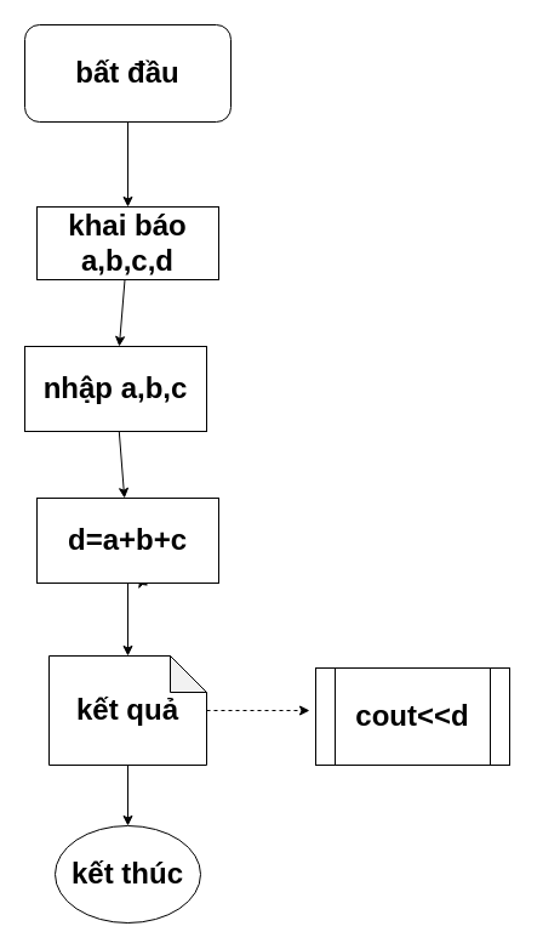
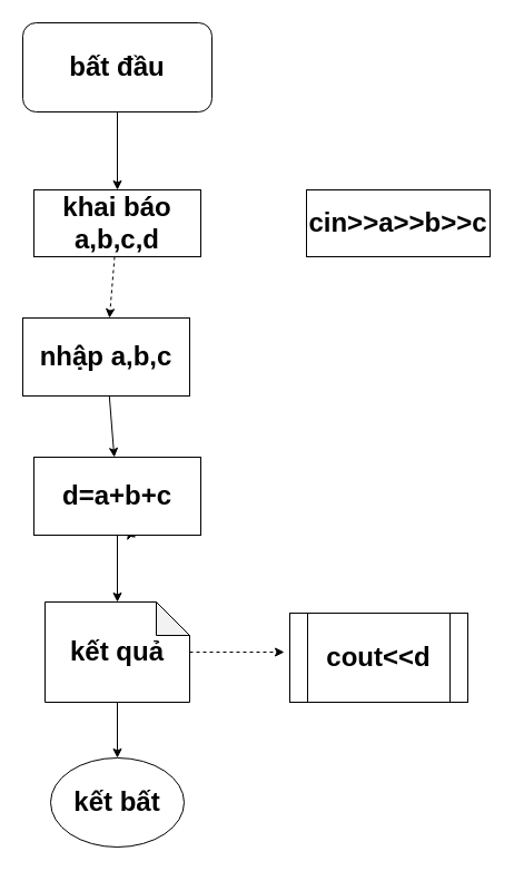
  <mxCell id="0" />
  <mxCell id="1" parent="0" />
  <mxCell id="2" value="" style="edgeStyle=none;html=1;startArrow=none;" edge="1" parent="1" source="19"><mxGeometry relative="1" as="geometry"><mxPoint x="116.087" y="119.993" as="sourcePoint" /><mxPoint x="113.905" y="180" as="targetPoint" /></mxGeometry></mxCell>
  <mxCell id="3" value="" style="edgeStyle=none;html=1;startArrow=none;" edge="1" parent="1" source="17" target="7"><mxGeometry relative="1" as="geometry"><mxPoint x="115" y="260" as="sourcePoint" /></mxGeometry></mxCell>
  <mxCell id="4" value="" style="edgeStyle=none;html=1;" edge="1" parent="1" source="7"><mxGeometry relative="1" as="geometry"><mxPoint x="115" y="475" as="targetPoint" /></mxGeometry></mxCell>
  <mxCell id="5" style="edgeStyle=none;html=1;exitX=0.5;exitY=1;exitDx=0;exitDy=0;" edge="1" parent="1" source="7"><mxGeometry relative="1" as="geometry"><mxPoint x="110" y="420" as="targetPoint" /></mxGeometry></mxCell>
  <mxCell id="6" value="" style="edgeStyle=none;html=1;" edge="1" parent="1" source="7" target="10"><mxGeometry relative="1" as="geometry" /></mxCell>
  <mxCell id="7" value="&lt;h1&gt;d=a+b+c&lt;/h1&gt;" style="whiteSpace=wrap;html=1;" vertex="1" parent="1"><mxGeometry x="30" y="410" width="150" height="70" as="geometry" /></mxCell>
  <mxCell id="8" value="" style="edgeStyle=none;html=1;" edge="1" parent="1" source="10" target="13"><mxGeometry relative="1" as="geometry" /></mxCell>
  <mxCell id="9" value="" style="edgeStyle=none;html=1;dashed=1;" edge="1" parent="1" source="10"><mxGeometry relative="1" as="geometry"><mxPoint x="255" y="585" as="targetPoint" /></mxGeometry></mxCell>
  <mxCell id="10" value="&lt;h1&gt;kết quả&lt;/h1&gt;" style="shape=note;whiteSpace=wrap;html=1;backgroundOutline=1;darkOpacity=0.05;" vertex="1" parent="1"><mxGeometry x="40" y="540" width="130" height="90" as="geometry" /></mxCell>
  <mxCell id="11" style="edgeStyle=none;html=1;exitX=0.5;exitY=1;exitDx=0;exitDy=0;" edge="1" parent="1" source="13"><mxGeometry relative="1" as="geometry"><mxPoint x="130" y="720" as="targetPoint" /></mxGeometry></mxCell>
  <mxCell id="12" style="edgeStyle=none;html=1;exitX=0.5;exitY=1;exitDx=0;exitDy=0;" edge="1" parent="1" source="13"><mxGeometry relative="1" as="geometry"><mxPoint x="115" y="720" as="targetPoint" /><Array as="points"><mxPoint x="120" y="720" /></Array></mxGeometry></mxCell>
- <mxCell id="13" value="&lt;h1&gt;kết thúc&lt;/h1&gt;" style="ellipse;whiteSpace=wrap;html=1;" vertex="1" parent="1"><mxGeometry x="45" y="680" width="120" height="80" as="geometry" /></mxCell>
+ <mxCell id="13" value="&lt;h1&gt;kết bất&lt;/h1&gt;" style="ellipse;whiteSpace=wrap;html=1;" vertex="1" parent="1"><mxGeometry x="45" y="680" width="120" height="80" as="geometry" /></mxCell>
  <mxCell id="14" style="edgeStyle=none;html=1;exitX=0.5;exitY=0;exitDx=0;exitDy=0;" edge="1" parent="1" source="16"><mxGeometry relative="1" as="geometry"><mxPoint x="120" y="40" as="targetPoint" /></mxGeometry></mxCell>
  <mxCell id="15" value="" style="edgeStyle=none;html=1;" edge="1" parent="1" source="16" target="19"><mxGeometry relative="1" as="geometry" /></mxCell>
  <mxCell id="16" value="&lt;h1&gt;bất đầu&lt;/h1&gt;" style="rounded=1;whiteSpace=wrap;html=1;" vertex="1" parent="1"><mxGeometry x="20" y="20" width="170" height="80" as="geometry" /></mxCell>
  <mxCell id="17" value="&lt;h1&gt;nhập a,b,c&lt;/h1&gt;" style="rounded=0;whiteSpace=wrap;html=1;" vertex="1" parent="1"><mxGeometry x="20" y="285" width="150" height="70" as="geometry" /></mxCell>
- <mxCell id="18" value="" style="edgeStyle=none;html=1;" edge="1" parent="1" source="19" target="17"><mxGeometry relative="1" as="geometry" /></mxCell>
+ <mxCell id="18" value="" style="edgeStyle=none;html=1;dashed=1;" edge="1" parent="1" source="19" target="17"><mxGeometry relative="1" as="geometry" /></mxCell>
  <mxCell id="19" value="&lt;h1&gt;khai báo a,b,c,d&lt;/h1&gt;" style="rounded=0;whiteSpace=wrap;html=1;" vertex="1" parent="1"><mxGeometry x="30" y="170" width="150" height="60" as="geometry" /></mxCell>
+ <mxCell id="20" value="&lt;h1&gt;cin&amp;gt;&amp;gt;a&amp;gt;&amp;gt;b&amp;gt;&amp;gt;c&lt;/h1&gt;" style="whiteSpace=wrap;html=1;rounded=0;" vertex="1" parent="1"><mxGeometry x="275" y="170" width="165" height="60" as="geometry" /></mxCell>
  <mxCell id="21" value="&lt;h1&gt;cout&amp;lt;&amp;lt;d&lt;/h1&gt;" style="shape=process;whiteSpace=wrap;html=1;backgroundOutline=1;" vertex="1" parent="1"><mxGeometry x="260" y="550" width="160" height="80" as="geometry" /></mxCell>
